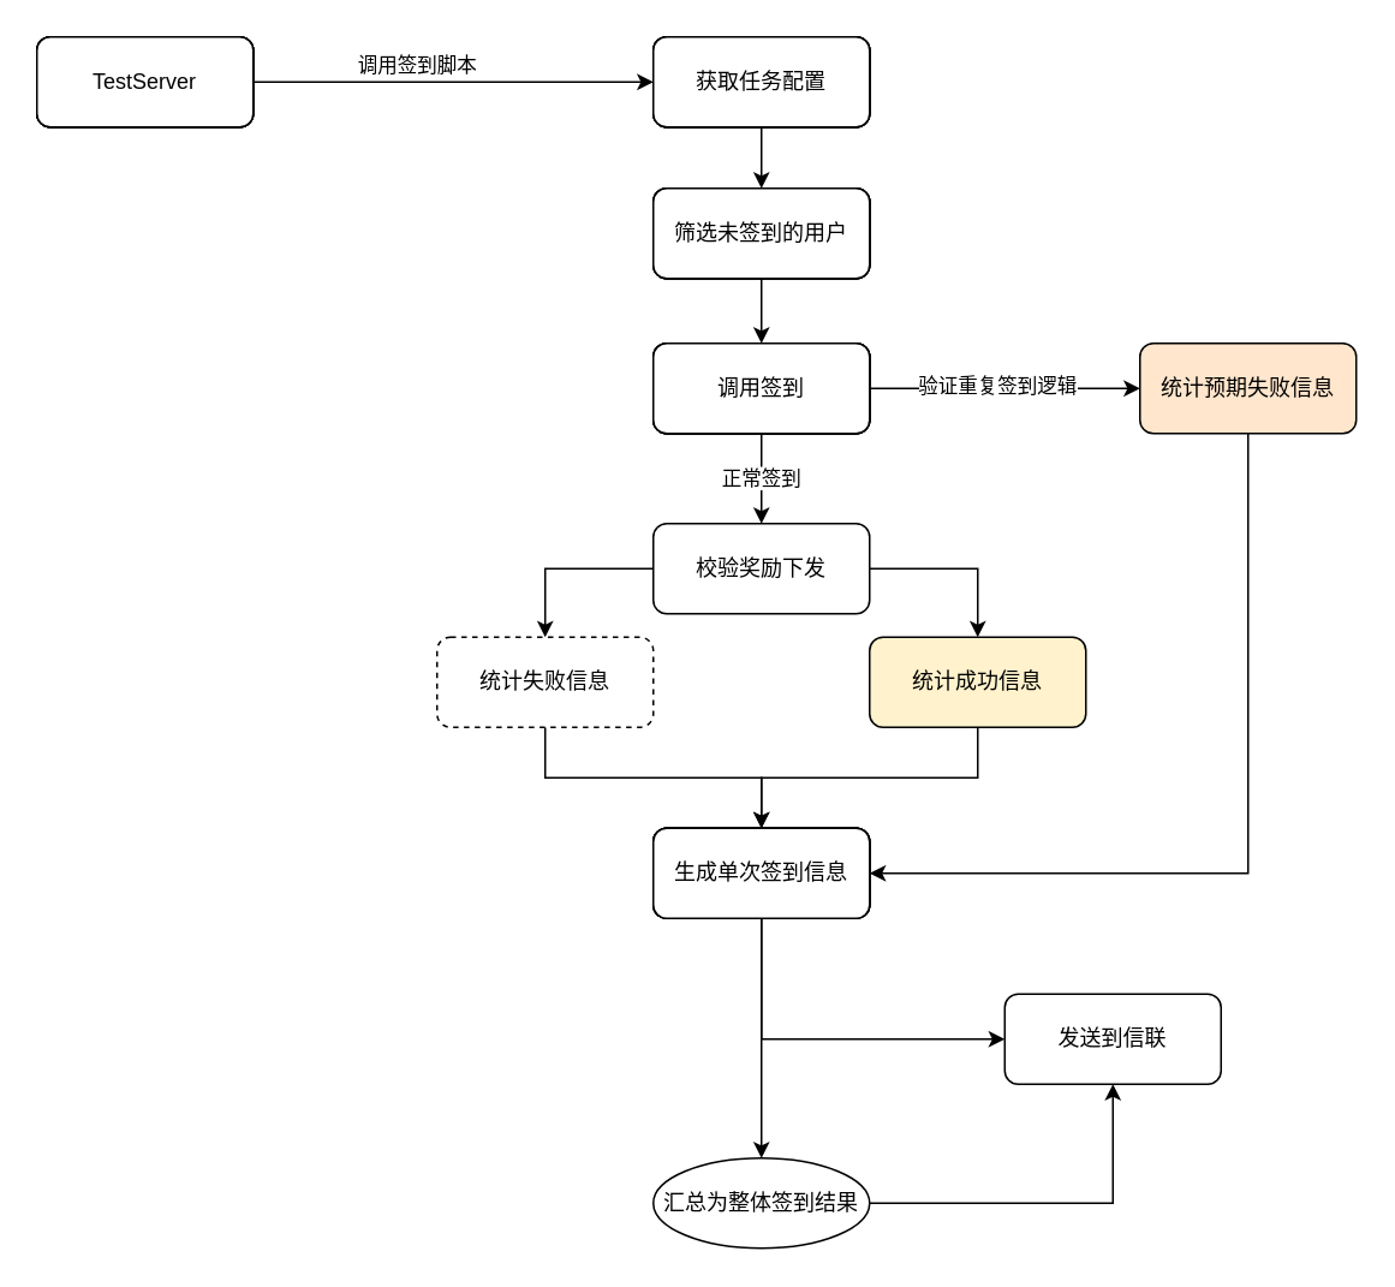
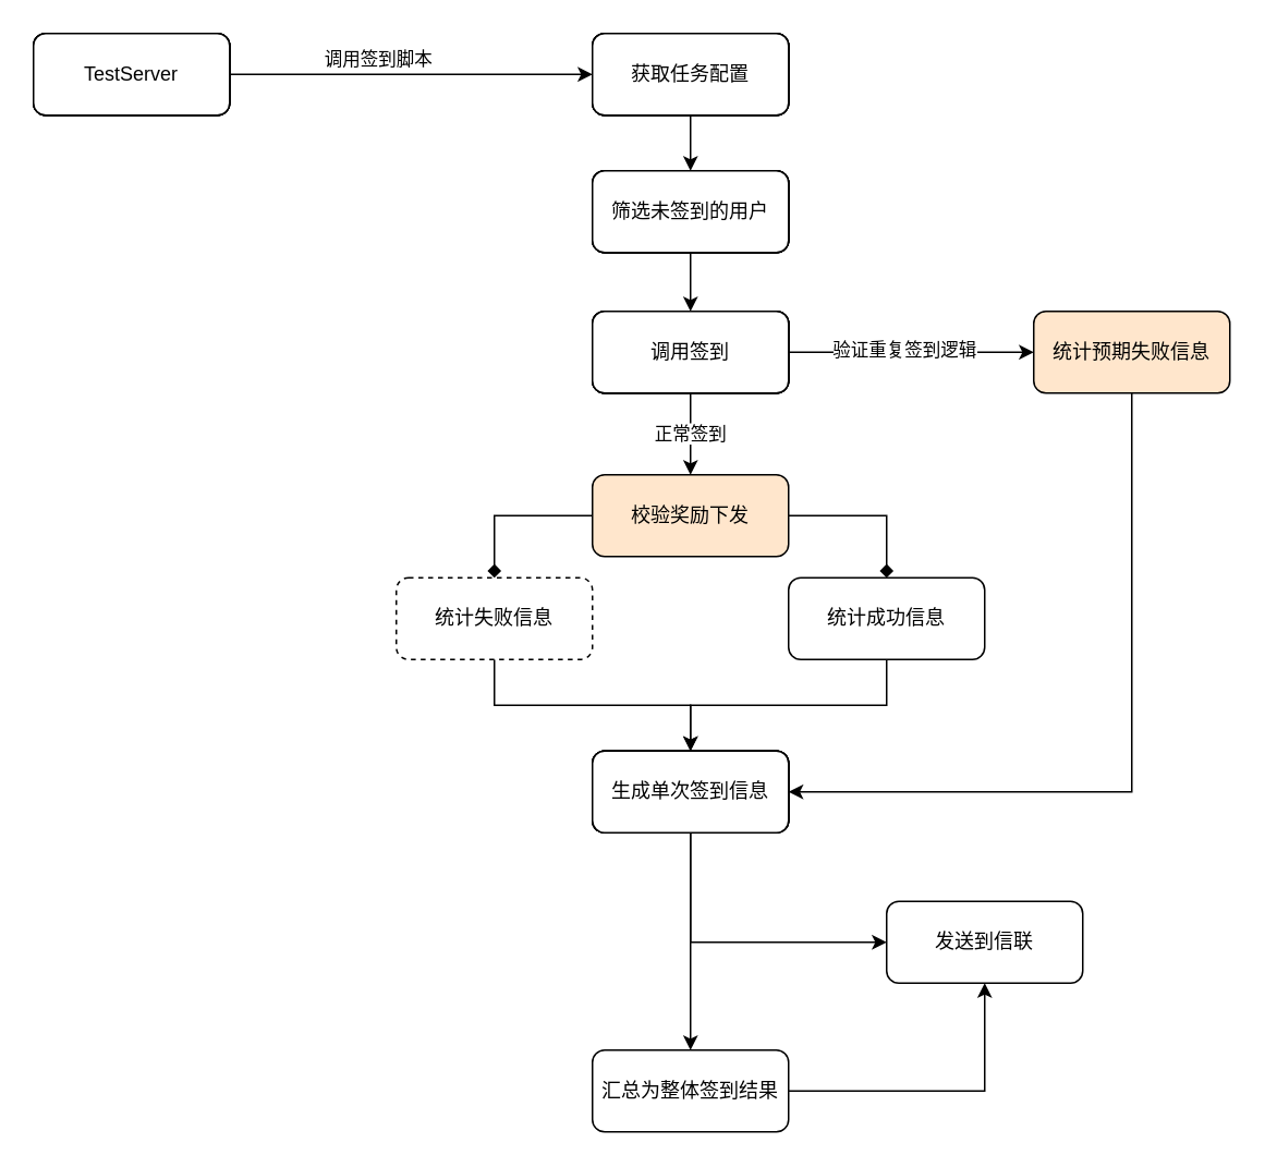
  <mxCell id="0" />
  <mxCell id="1" parent="0" />
  <mxCell id="2" style="edgeStyle=orthogonalEdgeStyle;rounded=0;orthogonalLoop=1;jettySize=auto;html=1;exitX=1;exitY=0.5;exitDx=0;exitDy=0;entryX=0;entryY=0.5;entryDx=0;entryDy=0;" edge="1" parent="1" source="4" target="6"><mxGeometry relative="1" as="geometry"><mxPoint x="168" y="45" as="sourcePoint" /><mxPoint x="368" y="45" as="targetPoint" /></mxGeometry></mxCell>
  <mxCell id="3" value="调用签到脚本" style="edgeLabel;html=1;align=center;verticalAlign=middle;resizable=0;points=[];" vertex="1" connectable="0" parent="2"><mxGeometry x="-0.167" y="3" relative="1" as="geometry"><mxPoint x="-2" y="-7" as="offset" /></mxGeometry></mxCell>
  <mxCell id="4" value="TestServer" style="rounded=1;whiteSpace=wrap;html=1;fontSize=12;glass=0;strokeWidth=1;shadow=0;" vertex="1" parent="1"><mxGeometry x="20" y="20" width="120" height="50" as="geometry" /></mxCell>
  <mxCell id="5" value="" style="edgeStyle=orthogonalEdgeStyle;rounded=0;orthogonalLoop=1;jettySize=auto;html=1;" edge="1" parent="1" source="6" target="8"><mxGeometry relative="1" as="geometry" /></mxCell>
  <mxCell id="6" value="获取任务配置" style="rounded=1;whiteSpace=wrap;html=1;fontSize=12;glass=0;strokeWidth=1;shadow=0;" vertex="1" parent="1"><mxGeometry x="362" y="20" width="120" height="50" as="geometry" /></mxCell>
  <mxCell id="7" value="" style="edgeStyle=orthogonalEdgeStyle;rounded=0;orthogonalLoop=1;jettySize=auto;html=1;" edge="1" parent="1" source="8" target="11"><mxGeometry relative="1" as="geometry" /></mxCell>
  <mxCell id="8" value="筛选未签到的用户" style="rounded=1;whiteSpace=wrap;html=1;fontSize=12;glass=0;strokeWidth=1;shadow=0;" vertex="1" parent="1"><mxGeometry x="362" y="104" width="120" height="50" as="geometry" /></mxCell>
  <mxCell id="9" style="edgeStyle=orthogonalEdgeStyle;rounded=0;orthogonalLoop=1;jettySize=auto;html=1;exitX=1;exitY=0.5;exitDx=0;exitDy=0;entryX=0;entryY=0.5;entryDx=0;entryDy=0;" edge="1" parent="1" source="11" target="45"><mxGeometry relative="1" as="geometry"><mxPoint x="482" y="320" as="sourcePoint" /><mxPoint x="632" y="374" as="targetPoint" /></mxGeometry></mxCell>
  <mxCell id="10" value="验证重复签到逻辑" style="edgeLabel;html=1;align=center;verticalAlign=middle;resizable=0;points=[];" vertex="1" connectable="0" parent="9"><mxGeometry x="-0.069" y="2" relative="1" as="geometry"><mxPoint as="offset" /></mxGeometry></mxCell>
  <mxCell id="11" value="调用签到" style="rounded=1;whiteSpace=wrap;html=1;fontSize=12;glass=0;strokeWidth=1;shadow=0;" vertex="1" parent="1"><mxGeometry x="362" y="190" width="120" height="50" as="geometry" /></mxCell>
  <mxCell id="12" style="edgeStyle=orthogonalEdgeStyle;rounded=0;orthogonalLoop=1;jettySize=auto;html=1;entryX=1;entryY=0.5;entryDx=0;entryDy=0;exitX=0.5;exitY=1;exitDx=0;exitDy=0;" edge="1" parent="1" source="45" target="14"><mxGeometry relative="1" as="geometry"><mxPoint x="632" y="424" as="sourcePoint" /></mxGeometry></mxCell>
  <mxCell id="13" style="edgeStyle=orthogonalEdgeStyle;rounded=0;orthogonalLoop=1;jettySize=auto;html=1;entryX=0.5;entryY=0;entryDx=0;entryDy=0;" edge="1" parent="1" source="14" target="16"><mxGeometry relative="1" as="geometry" /></mxCell>
  <mxCell id="14" value="生成单次签到信息" style="rounded=1;whiteSpace=wrap;html=1;fontSize=12;glass=0;strokeWidth=1;shadow=0;" vertex="1" parent="1"><mxGeometry x="362" y="459" width="120" height="50" as="geometry" /></mxCell>
  <mxCell id="15" style="edgeStyle=orthogonalEdgeStyle;rounded=0;orthogonalLoop=1;jettySize=auto;html=1;exitX=1;exitY=0.5;exitDx=0;exitDy=0;entryX=0.5;entryY=1;entryDx=0;entryDy=0;" edge="1" parent="1" source="16" target="20"><mxGeometry relative="1" as="geometry" /></mxCell>
- <mxCell id="16" value="汇总为整体签到结果" style="ellipse;whiteSpace=wrap;html=1;fontSize=12;glass=0;strokeWidth=1;shadow=0;imageHeight=24;" vertex="1" parent="1"><mxGeometry x="362" y="642" width="120" height="50" as="geometry" /></mxCell>
- <mxCell id="17" style="edgeStyle=orthogonalEdgeStyle;rounded=0;orthogonalLoop=1;jettySize=auto;html=1;exitX=1;exitY=0.5;exitDx=0;exitDy=0;entryX=0.5;entryY=0;entryDx=0;entryDy=0;" edge="1" parent="1" source="19" target="44"><mxGeometry relative="1" as="geometry" /></mxCell>
- <mxCell id="18" style="edgeStyle=orthogonalEdgeStyle;rounded=0;orthogonalLoop=1;jettySize=auto;html=1;exitX=0;exitY=0.5;exitDx=0;exitDy=0;entryX=0.5;entryY=0;entryDx=0;entryDy=0;" edge="1" parent="1" source="19" target="42"><mxGeometry relative="1" as="geometry" /></mxCell>
- <mxCell id="19" value="校验奖励下发" style="rounded=1;whiteSpace=wrap;html=1;fontSize=12;glass=0;strokeWidth=1;shadow=0;" vertex="1" parent="1"><mxGeometry x="362" y="290" width="120" height="50" as="geometry" /></mxCell>
- <mxCell id="20" value="发送到信联" style="rounded=1;whiteSpace=wrap;html=1;fontSize=12;glass=0;strokeWidth=1;shadow=0;" vertex="1" parent="1"><mxGeometry x="557" y="551" width="120" height="50" as="geometry" /></mxCell>
+ <mxCell id="16" value="汇总为整体签到结果" style="rounded=1;whiteSpace=wrap;html=1;fontSize=12;glass=0;strokeWidth=1;shadow=0;imageHeight=24;" vertex="1" parent="1"><mxGeometry x="362" y="642" width="120" height="50" as="geometry" /></mxCell>
+ <mxCell id="17" style="edgeStyle=orthogonalEdgeStyle;rounded=0;orthogonalLoop=1;jettySize=auto;html=1;exitX=1;exitY=0.5;exitDx=0;exitDy=0;entryX=0.5;entryY=0;entryDx=0;entryDy=0;endArrow=diamond;" edge="1" parent="1" source="19" target="44"><mxGeometry relative="1" as="geometry" /></mxCell>
+ <mxCell id="18" style="edgeStyle=orthogonalEdgeStyle;rounded=0;orthogonalLoop=1;jettySize=auto;html=1;exitX=0;exitY=0.5;exitDx=0;exitDy=0;entryX=0.5;entryY=0;entryDx=0;entryDy=0;endArrow=diamond;" edge="1" parent="1" source="19" target="42"><mxGeometry relative="1" as="geometry" /></mxCell>
+ <mxCell id="19" value="校验奖励下发" style="rounded=1;whiteSpace=wrap;html=1;fontSize=12;glass=0;strokeWidth=1;shadow=0;fillColor=#ffe6cc;" vertex="1" parent="1"><mxGeometry x="362" y="290" width="120" height="50" as="geometry" /></mxCell>
+ <mxCell id="20" value="发送到信联" style="rounded=1;whiteSpace=wrap;html=1;fontSize=12;glass=0;strokeWidth=1;shadow=0;" vertex="1" parent="1"><mxGeometry x="542" y="551" width="120" height="50" as="geometry" /></mxCell>
  <mxCell id="21" value="TestServer" style="rounded=1;whiteSpace=wrap;html=1;fontSize=12;glass=0;strokeWidth=1;shadow=0;" vertex="1" parent="1"><mxGeometry x="20" y="20" width="120" height="50" as="geometry" /></mxCell>
  <mxCell id="22" value="获取任务配置" style="rounded=1;whiteSpace=wrap;html=1;fontSize=12;glass=0;strokeWidth=1;shadow=0;" vertex="1" parent="1"><mxGeometry x="362" y="20" width="120" height="50" as="geometry" /></mxCell>
  <mxCell id="23" value="筛选未签到的用户" style="rounded=1;whiteSpace=wrap;html=1;fontSize=12;glass=0;strokeWidth=1;shadow=0;" vertex="1" parent="1"><mxGeometry x="362" y="104" width="120" height="50" as="geometry" /></mxCell>
  <mxCell id="24" value="调用签到" style="rounded=1;whiteSpace=wrap;html=1;fontSize=12;glass=0;strokeWidth=1;shadow=0;" vertex="1" parent="1"><mxGeometry x="362" y="190" width="120" height="50" as="geometry" /></mxCell>
  <mxCell id="25" value="生成单次签到信息" style="rounded=1;whiteSpace=wrap;html=1;fontSize=12;glass=0;strokeWidth=1;shadow=0;" vertex="1" parent="1"><mxGeometry x="362" y="459" width="120" height="50" as="geometry" /></mxCell>
  <mxCell id="26" value="TestServer" style="rounded=1;whiteSpace=wrap;html=1;fontSize=12;glass=0;strokeWidth=1;shadow=0;" vertex="1" parent="1"><mxGeometry x="20" y="20" width="120" height="50" as="geometry" /></mxCell>
  <mxCell id="27" value="获取任务配置" style="rounded=1;whiteSpace=wrap;html=1;fontSize=12;glass=0;strokeWidth=1;shadow=0;" vertex="1" parent="1"><mxGeometry x="362" y="20" width="120" height="50" as="geometry" /></mxCell>
  <mxCell id="28" value="筛选未签到的用户" style="rounded=1;whiteSpace=wrap;html=1;fontSize=12;glass=0;strokeWidth=1;shadow=0;" vertex="1" parent="1"><mxGeometry x="362" y="104" width="120" height="50" as="geometry" /></mxCell>
  <mxCell id="29" value="调用签到" style="rounded=1;whiteSpace=wrap;html=1;fontSize=12;glass=0;strokeWidth=1;shadow=0;" vertex="1" parent="1"><mxGeometry x="362" y="190" width="120" height="50" as="geometry" /></mxCell>
  <mxCell id="30" value="生成单次签到信息" style="rounded=1;whiteSpace=wrap;html=1;fontSize=12;glass=0;strokeWidth=1;shadow=0;" vertex="1" parent="1"><mxGeometry x="362" y="459" width="120" height="50" as="geometry" /></mxCell>
  <mxCell id="31" value="TestServer" style="rounded=1;whiteSpace=wrap;html=1;fontSize=12;glass=0;strokeWidth=1;shadow=0;" vertex="1" parent="1"><mxGeometry x="20" y="20" width="120" height="50" as="geometry" /></mxCell>
  <mxCell id="32" value="获取任务配置" style="rounded=1;whiteSpace=wrap;html=1;fontSize=12;glass=0;strokeWidth=1;shadow=0;" vertex="1" parent="1"><mxGeometry x="362" y="20" width="120" height="50" as="geometry" /></mxCell>
  <mxCell id="33" value="筛选未签到的用户" style="rounded=1;whiteSpace=wrap;html=1;fontSize=12;glass=0;strokeWidth=1;shadow=0;" vertex="1" parent="1"><mxGeometry x="362" y="104" width="120" height="50" as="geometry" /></mxCell>
  <mxCell id="34" value="调用签到" style="rounded=1;whiteSpace=wrap;html=1;fontSize=12;glass=0;strokeWidth=1;shadow=0;" vertex="1" parent="1"><mxGeometry x="362" y="190" width="120" height="50" as="geometry" /></mxCell>
  <mxCell id="35" value="生成单次签到信息" style="rounded=1;whiteSpace=wrap;html=1;fontSize=12;glass=0;strokeWidth=1;shadow=0;" vertex="1" parent="1"><mxGeometry x="362" y="459" width="120" height="50" as="geometry" /></mxCell>
  <mxCell id="36" value="TestServer" style="rounded=1;whiteSpace=wrap;html=1;fontSize=12;glass=0;strokeWidth=1;shadow=0;imageHeight=24;" vertex="1" parent="1"><mxGeometry x="20" y="20" width="120" height="50" as="geometry" /></mxCell>
  <mxCell id="37" value="获取任务配置" style="rounded=1;whiteSpace=wrap;html=1;fontSize=12;glass=0;strokeWidth=1;shadow=0;imageHeight=24;" vertex="1" parent="1"><mxGeometry x="362" y="20" width="120" height="50" as="geometry" /></mxCell>
  <mxCell id="38" value="筛选未签到的用户" style="rounded=1;whiteSpace=wrap;html=1;fontSize=12;glass=0;strokeWidth=1;shadow=0;imageHeight=24;" vertex="1" parent="1"><mxGeometry x="362" y="104" width="120" height="50" as="geometry" /></mxCell>
  <mxCell id="39" value="正常签到" style="edgeStyle=orthogonalEdgeStyle;rounded=0;orthogonalLoop=1;jettySize=auto;html=1;" edge="1" parent="1" source="40" target="19"><mxGeometry relative="1" as="geometry" /></mxCell>
  <mxCell id="40" value="调用签到" style="rounded=1;whiteSpace=wrap;html=1;fontSize=12;glass=0;strokeWidth=1;shadow=0;imageHeight=24;" vertex="1" parent="1"><mxGeometry x="362" y="190" width="120" height="50" as="geometry" /></mxCell>
  <mxCell id="41" style="edgeStyle=orthogonalEdgeStyle;rounded=0;orthogonalLoop=1;jettySize=auto;html=1;exitX=0.5;exitY=1;exitDx=0;exitDy=0;entryX=0.5;entryY=0;entryDx=0;entryDy=0;" edge="1" parent="1" source="42" target="47"><mxGeometry relative="1" as="geometry" /></mxCell>
  <mxCell id="42" value="统计失败信息" style="rounded=1;whiteSpace=wrap;html=1;fontSize=12;glass=0;strokeWidth=1;shadow=0;imageHeight=24;dashed=1;" vertex="1" parent="1"><mxGeometry x="242" y="353" width="120" height="50" as="geometry" /></mxCell>
  <mxCell id="43" style="edgeStyle=orthogonalEdgeStyle;rounded=0;orthogonalLoop=1;jettySize=auto;html=1;exitX=0.5;exitY=1;exitDx=0;exitDy=0;entryX=0.5;entryY=0;entryDx=0;entryDy=0;" edge="1" parent="1" source="44" target="47"><mxGeometry relative="1" as="geometry" /></mxCell>
- <mxCell id="44" value="统计成功信息" style="rounded=1;whiteSpace=wrap;html=1;fontSize=12;glass=0;strokeWidth=1;shadow=0;imageHeight=24;fillColor=#fff2cc;" vertex="1" parent="1"><mxGeometry x="482" y="353" width="120" height="50" as="geometry" /></mxCell>
+ <mxCell id="44" value="统计成功信息" style="rounded=1;whiteSpace=wrap;html=1;fontSize=12;glass=0;strokeWidth=1;shadow=0;imageHeight=24;" vertex="1" parent="1"><mxGeometry x="482" y="353" width="120" height="50" as="geometry" /></mxCell>
  <mxCell id="45" value="统计预期失败信息" style="rounded=1;whiteSpace=wrap;html=1;fontSize=12;glass=0;strokeWidth=1;shadow=0;imageHeight=24;fillColor=#ffe6cc;" vertex="1" parent="1"><mxGeometry x="632" y="190" width="120" height="50" as="geometry" /></mxCell>
  <mxCell id="46" style="edgeStyle=orthogonalEdgeStyle;rounded=0;orthogonalLoop=1;jettySize=auto;html=1;exitX=0.5;exitY=1;exitDx=0;exitDy=0;entryX=0;entryY=0.5;entryDx=0;entryDy=0;" edge="1" parent="1" source="47" target="20"><mxGeometry relative="1" as="geometry" /></mxCell>
  <mxCell id="47" value="生成单次签到信息" style="rounded=1;whiteSpace=wrap;html=1;fontSize=12;glass=0;strokeWidth=1;shadow=0;imageHeight=24;" vertex="1" parent="1"><mxGeometry x="362" y="459" width="120" height="50" as="geometry" /></mxCell>
